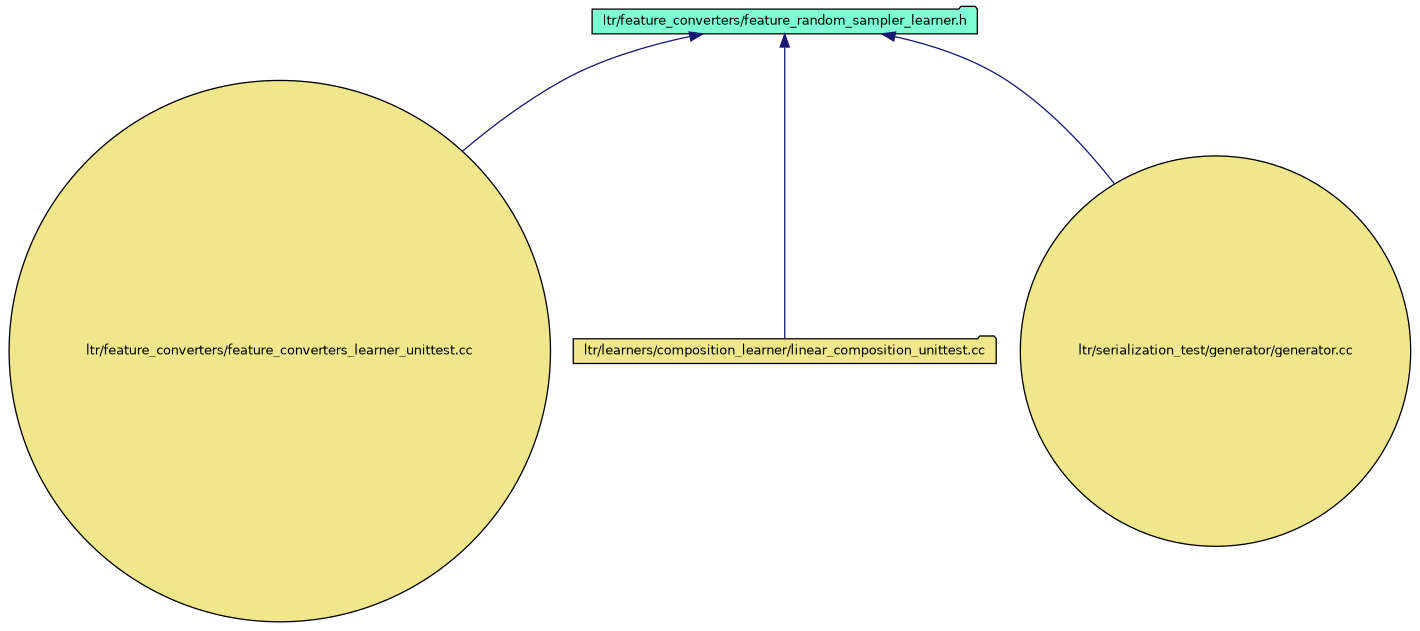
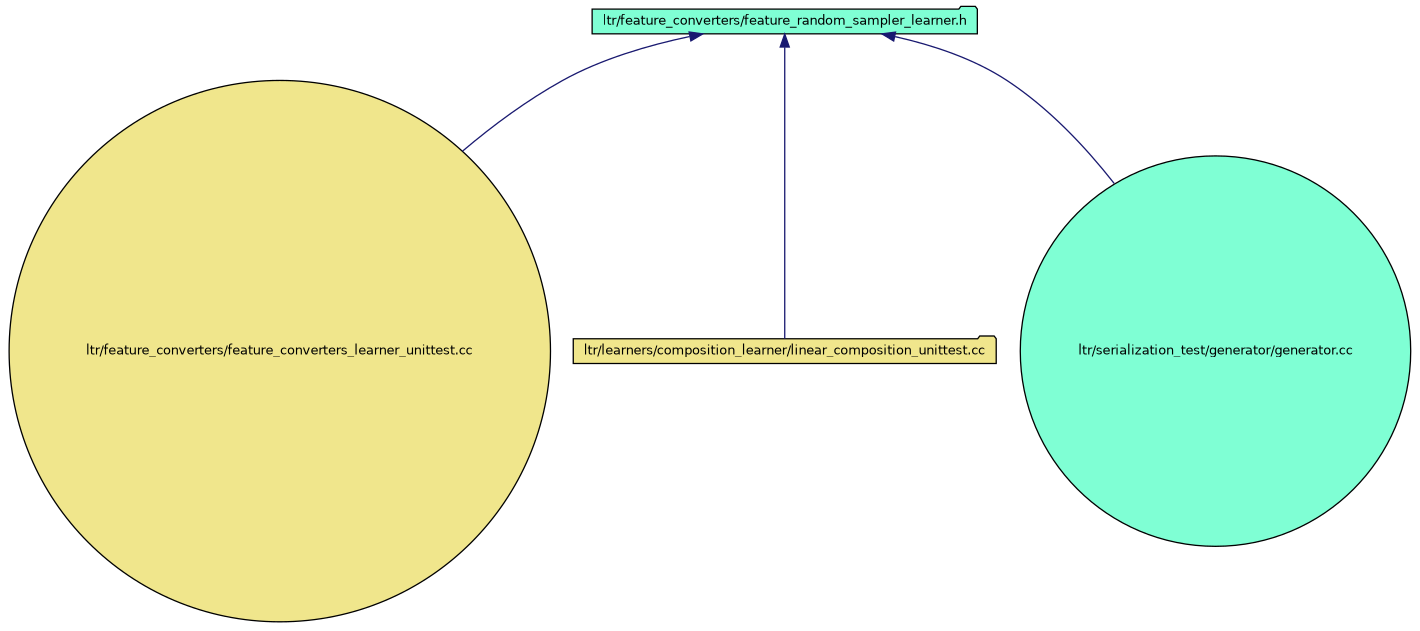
  digraph {
    node [color=black fillcolor=aquamarine fontname=Helvetica fontsize=10 shape=folder style=filled]
    edge [color=midnightblue dir=back fontname=Helvetica fontsize=10 labelfontname=Helvetica labelfontsize=10 style=solid]
    n1 [fontcolor=black height=0.2 label="ltr/feature_converters/feature_random_sampler_learner.h" width=0.4]
    n2 [fillcolor=khaki height=0.2 label="ltr/feature_converters/feature_converters_learner_unittest.cc" shape=circle width=0.4]
    n3 [fillcolor=khaki height=0.2 label="ltr/learners/composition_learner/linear_composition_unittest.cc" width=0.4]
-   n4 [fillcolor=khaki height=0.2 label="ltr/serialization_test/generator/generator.cc" shape=circle width=0.4]
+   n4 [height=0.2 label="ltr/serialization_test/generator/generator.cc" shape=circle width=0.4]
    n1 -> n2
    n1 -> n3
    n1 -> n4
  }
